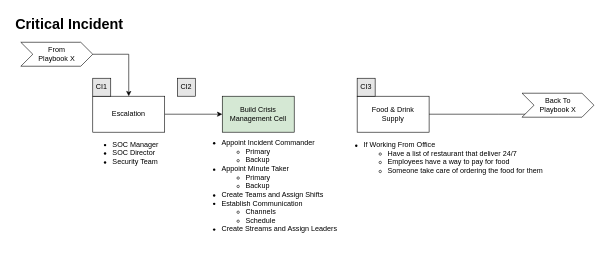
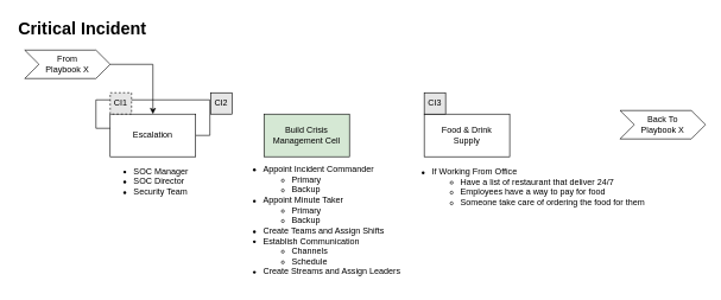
  <mxCell id="0" />
  <mxCell id="1" parent="0" />
  <mxCell id="2" value="&lt;h1&gt;Critical Incident&lt;br&gt;&lt;/h1&gt;" style="text;html=1;strokeColor=none;fillColor=none;spacing=5;spacingTop=-20;whiteSpace=wrap;overflow=hidden;rounded=0;" parent="1" vertex="1"><mxGeometry x="20" y="20" width="470" height="40" as="geometry" /></mxCell>
  <mxCell id="3" value="From&lt;br&gt;&lt;div&gt;Playbook X&lt;/div&gt;" style="shape=step;perimeter=stepPerimeter;whiteSpace=wrap;html=1;fixedSize=1;" parent="1" vertex="1"><mxGeometry x="34" y="70" width="120" height="40" as="geometry" /></mxCell>
  <mxCell id="4" value="" style="endArrow=classic;html=1;entryX=0.5;entryY=0;entryDx=0;entryDy=0;rounded=0;exitX=1;exitY=0.5;exitDx=0;exitDy=0;" parent="1" source="3" target="6" edge="1"><mxGeometry width="50" height="50" relative="1" as="geometry"><mxPoint x="180" y="90" as="sourcePoint" /><mxPoint x="170" y="120" as="targetPoint" /><Array as="points"><mxPoint x="214" y="90" /></Array></mxGeometry></mxCell>
- <mxCell id="5" style="edgeStyle=orthogonalEdgeStyle;rounded=0;orthogonalLoop=1;jettySize=auto;html=1;exitX=1;exitY=0.5;exitDx=0;exitDy=0;entryX=0;entryY=0.5;entryDx=0;entryDy=0;" parent="1" source="6" target="7" edge="1"><mxGeometry relative="1" as="geometry" /></mxCell>
+ <mxCell id="5" style="edgeStyle=orthogonalEdgeStyle;rounded=0;orthogonalLoop=1;jettySize=auto;html=1;exitX=1;exitY=0.5;exitDx=0;exitDy=0;" parent="1" source="6" target="14" edge="1"><mxGeometry relative="1" as="geometry" /></mxCell>
  <mxCell id="6" value="Escalation" style="whiteSpace=wrap;html=1;" parent="1" vertex="1"><mxGeometry x="154" y="160" width="120" height="60" as="geometry" /></mxCell>
  <mxCell id="7" value="&lt;div&gt;Build Crisis&lt;/div&gt;&lt;div&gt;Management Cell&lt;br&gt;&lt;/div&gt;" style="whiteSpace=wrap;html=1;fillColor=#d5e8d4;" parent="1" vertex="1"><mxGeometry x="370" y="160" width="120" height="60" as="geometry" /></mxCell>
- <mxCell id="8" style="edgeStyle=orthogonalEdgeStyle;rounded=0;orthogonalLoop=1;jettySize=auto;html=1;exitX=1;exitY=0.5;exitDx=0;exitDy=0;entryX=0;entryY=0.5;entryDx=0;entryDy=0;" parent="1" source="9" target="10" edge="1"><mxGeometry relative="1" as="geometry"><Array as="points"><mxPoint x="830" y="190" /><mxPoint x="830" y="190" /></Array></mxGeometry></mxCell>
  <mxCell id="9" value="&lt;div&gt;Food &amp;amp; Drink&lt;/div&gt;&lt;div&gt;Supply&lt;br&gt;&lt;/div&gt;" style="whiteSpace=wrap;html=1;" parent="1" vertex="1"><mxGeometry x="595" y="160" width="120" height="60" as="geometry" /></mxCell>
  <mxCell id="10" value="&lt;div&gt;Back To&lt;br&gt;&lt;/div&gt;&lt;div&gt;Playbook X&lt;/div&gt;" style="shape=step;perimeter=stepPerimeter;whiteSpace=wrap;html=1;fixedSize=1;" parent="1" vertex="1"><mxGeometry x="870" y="155" width="120" height="40" as="geometry" /></mxCell>
  <mxCell id="11" value="&lt;div align=&quot;left&quot;&gt;&lt;ul&gt;&lt;li&gt;Appoint Incident Commander&lt;/li&gt;&lt;ul&gt;&lt;li&gt;Primary &lt;br&gt;&lt;/li&gt;&lt;li&gt;Backup&lt;br&gt;&lt;/li&gt;&lt;/ul&gt;&lt;li&gt;Appoint Minute Taker&lt;/li&gt;&lt;ul&gt;&lt;li&gt;Primary&lt;/li&gt;&lt;li&gt;Backup&lt;br&gt;&lt;/li&gt;&lt;/ul&gt;&lt;li&gt;Create Teams and Assign Shifts&lt;/li&gt;&lt;li&gt;Establish Communication&lt;/li&gt;&lt;ul&gt;&lt;li&gt;Channels&lt;/li&gt;&lt;li&gt;Schedule&lt;br&gt;&lt;/li&gt;&lt;/ul&gt;&lt;li&gt;Create Streams and Assign Leaders&lt;/li&gt;&lt;/ul&gt;&lt;/div&gt;" style="text;html=1;resizable=0;autosize=1;align=center;verticalAlign=middle;points=[];fillColor=none;strokeColor=none;rounded=0;" parent="1" vertex="1"><mxGeometry x="320" y="220" width="250" height="180" as="geometry" /></mxCell>
  <mxCell id="12" value="&lt;div align=&quot;left&quot;&gt;&lt;ul&gt;&lt;li&gt;SOC Manager&lt;br&gt;&lt;/li&gt;&lt;li&gt;SOC Director&lt;br&gt;&lt;/li&gt;&lt;li&gt;Security Team&lt;br&gt;&lt;/li&gt;&lt;/ul&gt;&lt;/div&gt;" style="text;html=1;resizable=0;autosize=1;align=center;verticalAlign=middle;points=[];fillColor=none;strokeColor=none;rounded=0;" parent="1" vertex="1"><mxGeometry x="140" y="220" width="130" height="70" as="geometry" /></mxCell>
  <mxCell id="13" value="&lt;div align=&quot;left&quot;&gt;&lt;ul&gt;&lt;li&gt;If Working From Office&lt;/li&gt;&lt;ul&gt;&lt;li&gt;Have a list of restaurant that deliver 24/7&lt;/li&gt;&lt;li&gt;Employees have a way to pay for food&lt;/li&gt;&lt;li&gt;Someone take care of ordering the food for them&lt;br&gt;&lt;/li&gt;&lt;/ul&gt;&lt;br&gt;&lt;/ul&gt;&lt;/div&gt;" style="text;html=1;resizable=0;autosize=1;align=center;verticalAlign=middle;points=[];fillColor=none;strokeColor=none;rounded=0;" parent="1" vertex="1"><mxGeometry x="560" y="220" width="350" height="100" as="geometry" /></mxCell>
- <mxCell id="14" value="CI1" style="whiteSpace=wrap;html=1;aspect=fixed;fillColor=#E6E6E6;" parent="1" vertex="1"><mxGeometry x="154" y="130" width="30" height="30" as="geometry" /></mxCell>
+ <mxCell id="14" value="CI1" style="whiteSpace=wrap;html=1;aspect=fixed;fillColor=#E6E6E6;dashed=1;" parent="1" vertex="1"><mxGeometry x="154" y="130" width="30" height="30" as="geometry" /></mxCell>
  <mxCell id="15" value="CI2" style="whiteSpace=wrap;html=1;aspect=fixed;fillColor=#E6E6E6;" parent="1" vertex="1"><mxGeometry x="295" y="130" width="30" height="30" as="geometry" /></mxCell>
  <mxCell id="16" value="CI3" style="whiteSpace=wrap;html=1;aspect=fixed;fillColor=#E6E6E6;" parent="1" vertex="1"><mxGeometry x="595" y="130" width="30" height="30" as="geometry" /></mxCell>
